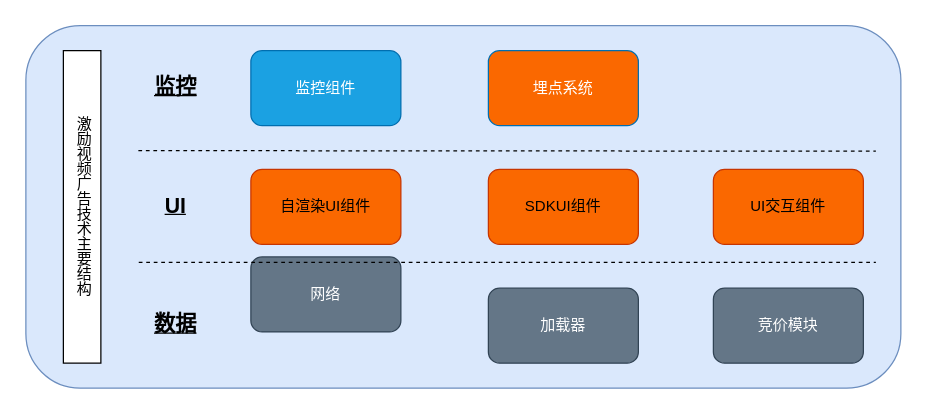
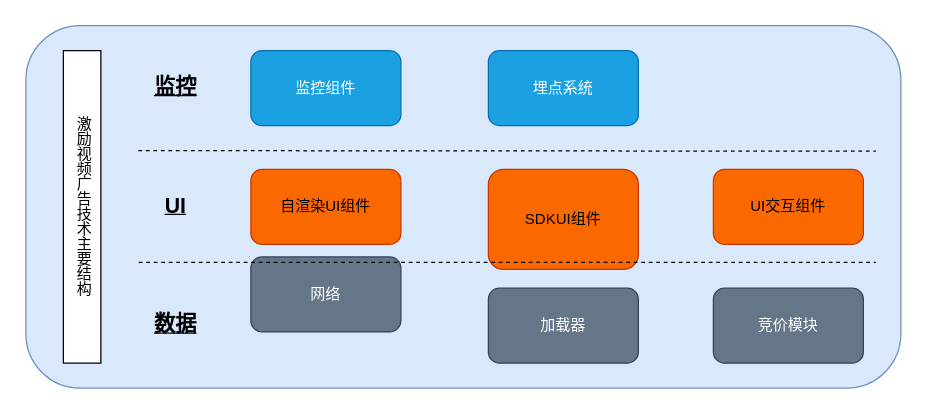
  <mxCell id="0" />
  <mxCell id="1" parent="0" />
  <mxCell id="2" value="" style="rounded=1;whiteSpace=wrap;html=1;fillColor=#dae8fc;strokeColor=#6c8ebf;" vertex="1" parent="1"><mxGeometry x="20" y="20" width="700" height="290" as="geometry" /></mxCell>
  <mxCell id="3" value="网络" style="rounded=1;whiteSpace=wrap;html=1;fillColor=#647687;strokeColor=#314354;fontColor=#ffffff;" vertex="1" parent="1"><mxGeometry x="200" y="205" width="120" height="60" as="geometry" /></mxCell>
  <mxCell id="4" value="加载器" style="rounded=1;whiteSpace=wrap;html=1;fillColor=#647687;fontColor=#ffffff;strokeColor=#314354;" vertex="1" parent="1"><mxGeometry x="390" y="230" width="120" height="60" as="geometry" /></mxCell>
  <mxCell id="5" value="竞价模块" style="rounded=1;whiteSpace=wrap;html=1;fillColor=#647687;fontColor=#ffffff;strokeColor=#314354;" vertex="1" parent="1"><mxGeometry x="570" y="230" width="120" height="60" as="geometry" /></mxCell>
  <mxCell id="6" value="自渲染UI组件" style="rounded=1;whiteSpace=wrap;html=1;fillColor=#fa6800;fontColor=#000000;strokeColor=#C73500;" vertex="1" parent="1"><mxGeometry x="200" y="135" width="120" height="60" as="geometry" /></mxCell>
- <mxCell id="7" value="SDKUI组件" style="rounded=1;whiteSpace=wrap;html=1;fillColor=#fa6800;fontColor=#000000;strokeColor=#C73500;" vertex="1" parent="1"><mxGeometry x="390" y="135" width="120" height="60" as="geometry" /></mxCell>
+ <mxCell id="7" value="SDKUI组件" style="rounded=1;whiteSpace=wrap;html=1;fillColor=#fa6800;fontColor=#000000;strokeColor=#C73500;" vertex="1" parent="1"><mxGeometry x="390" y="135" width="120" height="80" as="geometry" /></mxCell>
  <mxCell id="8" value="UI交互组件" style="rounded=1;whiteSpace=wrap;html=1;fillColor=#fa6800;strokeColor=#C73500;fontColor=#000000;" vertex="1" parent="1"><mxGeometry x="570" y="135" width="120" height="60" as="geometry" /></mxCell>
  <mxCell id="9" value="监控组件" style="rounded=1;whiteSpace=wrap;html=1;fillColor=#1ba1e2;fontColor=#ffffff;strokeColor=#006EAF;" vertex="1" parent="1"><mxGeometry x="200" y="40" width="120" height="60" as="geometry" /></mxCell>
- <mxCell id="10" value="埋点系统" style="rounded=1;whiteSpace=wrap;html=1;fillColor=#fa6800;fontColor=#ffffff;strokeColor=#006EAF;" vertex="1" parent="1"><mxGeometry x="390" y="40" width="120" height="60" as="geometry" /></mxCell>
+ <mxCell id="10" value="埋点系统" style="rounded=1;whiteSpace=wrap;html=1;fillColor=#1ba1e2;fontColor=#ffffff;strokeColor=#006EAF;" vertex="1" parent="1"><mxGeometry x="390" y="40" width="120" height="60" as="geometry" /></mxCell>
  <mxCell id="11" value="激励视频广告技术主要结构" style="rounded=0;whiteSpace=wrap;html=1;textDirection=vertical-lr;" vertex="1" parent="1"><mxGeometry x="50" y="40" width="30" height="250" as="geometry" /></mxCell>
  <mxCell id="12" value="数据" style="text;html=1;align=center;verticalAlign=middle;whiteSpace=wrap;rounded=0;fontSize=17;fontStyle=5" vertex="1" parent="1"><mxGeometry x="110" y="245" width="60" height="30" as="geometry" /></mxCell>
  <mxCell id="13" value="UI" style="text;html=1;align=center;verticalAlign=middle;whiteSpace=wrap;rounded=0;fontSize=17;fontStyle=5" vertex="1" parent="1"><mxGeometry x="110" y="150" width="60" height="30" as="geometry" /></mxCell>
  <mxCell id="14" value="监控" style="text;html=1;align=center;verticalAlign=middle;whiteSpace=wrap;rounded=0;fontSize=17;fontStyle=5" vertex="1" parent="1"><mxGeometry x="110" y="55" width="60" height="30" as="geometry" /></mxCell>
  <mxCell id="15" value="" style="endArrow=none;dashed=1;html=1;rounded=0;exitX=0.129;exitY=0.653;exitDx=0;exitDy=0;exitPerimeter=0;" edge="1" parent="1" source="2"><mxGeometry width="50" height="50" relative="1" as="geometry"><mxPoint x="100.1" y="244.95" as="sourcePoint" /><mxPoint x="700" y="209.459" as="targetPoint" /></mxGeometry></mxCell>
  <mxCell id="16" value="" style="endArrow=none;dashed=1;html=1;rounded=0;exitX=0.129;exitY=0.653;exitDx=0;exitDy=0;exitPerimeter=0;" edge="1" parent="1"><mxGeometry width="50" height="50" relative="1" as="geometry"><mxPoint x="110" y="120" as="sourcePoint" /><mxPoint x="700" y="120.459" as="targetPoint" /></mxGeometry></mxCell>
